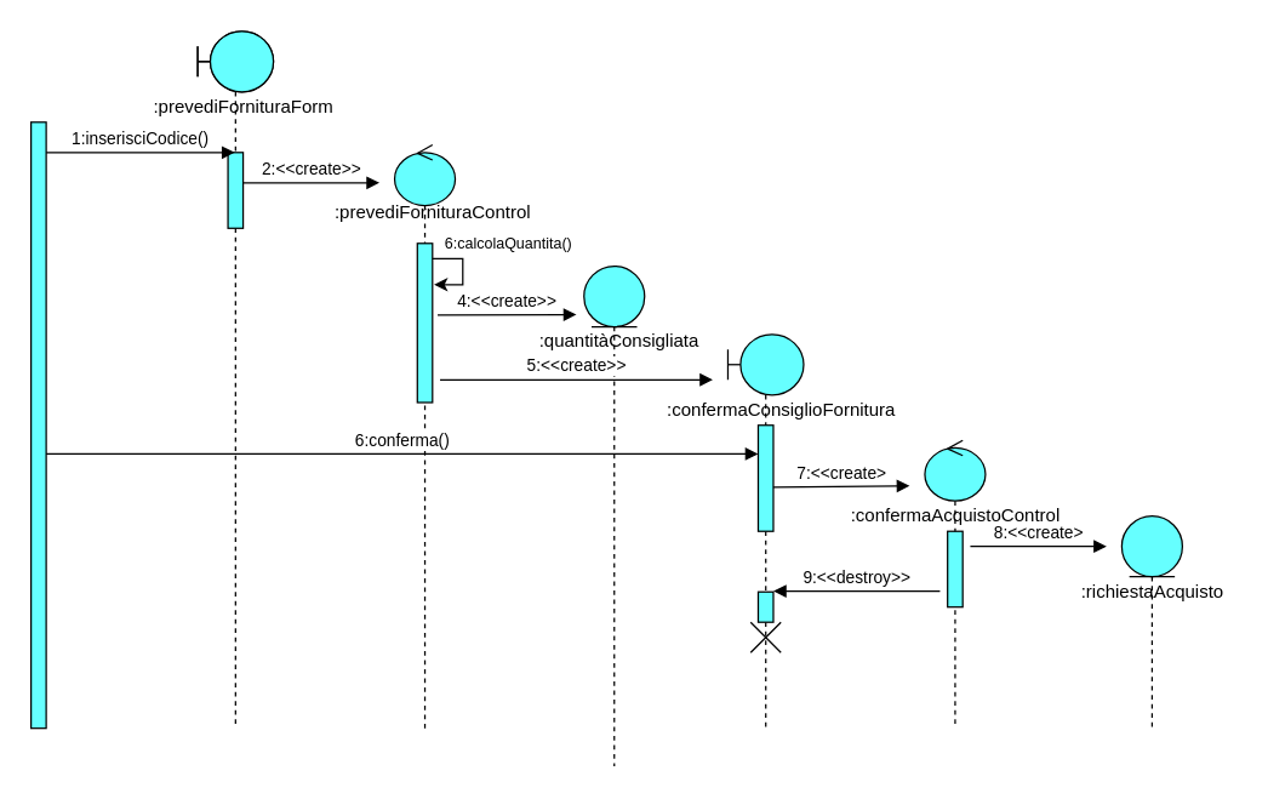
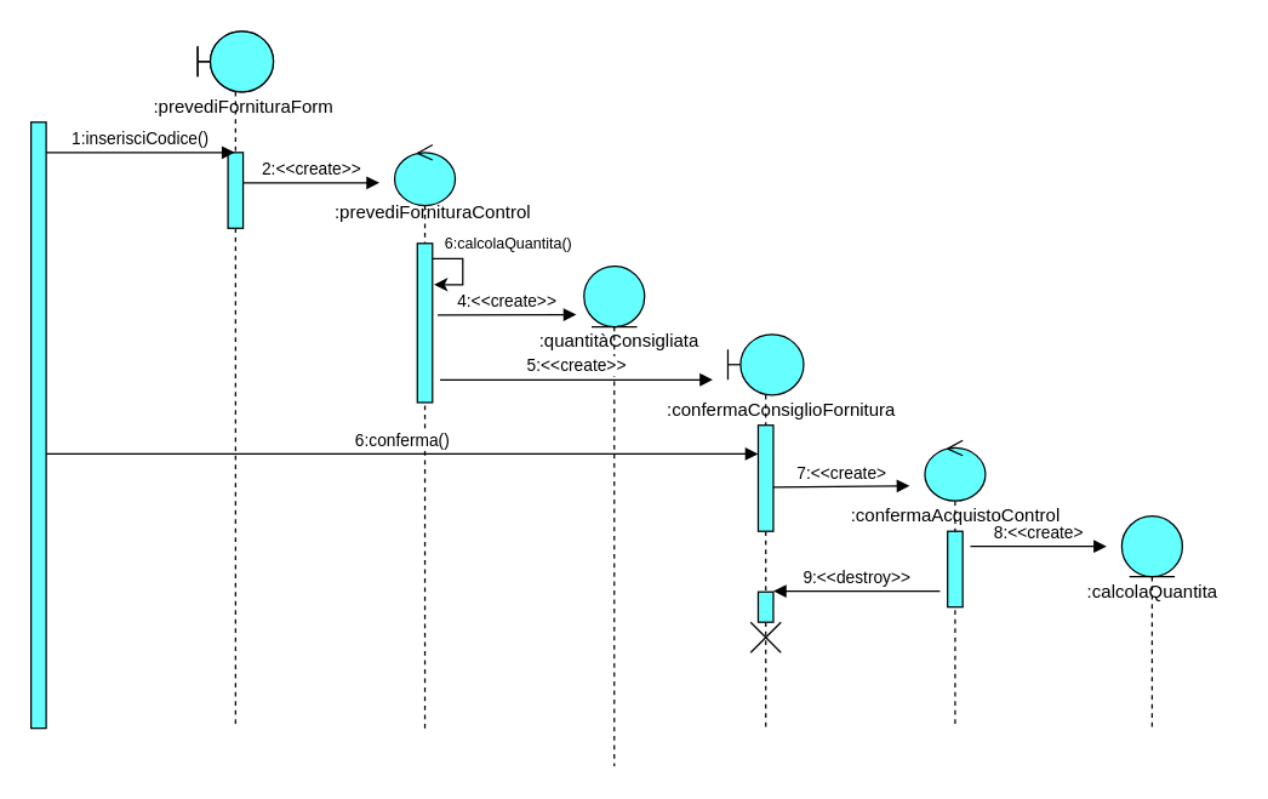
  <mxCell id="0" />
  <mxCell id="1" parent="0" />
  <mxCell id="2" value="" style="html=1;points=[];perimeter=orthogonalPerimeter;fillColor=#66FFFF;" parent="1" vertex="1"><mxGeometry x="20" y="80" width="10" height="400" as="geometry" /></mxCell>
  <mxCell id="3" value="" style="shape=umlBoundary;whiteSpace=wrap;html=1;fillColor=#66FFFF;" parent="1" vertex="1"><mxGeometry x="130" y="20" width="50" height="40" as="geometry" /></mxCell>
  <mxCell id="4" value=":prevediFornituraForm" style="text;html=1;align=center;verticalAlign=middle;resizable=0;points=[];autosize=1;" parent="1" vertex="1"><mxGeometry x="95" y="60" width="130" height="20" as="geometry" /></mxCell>
  <mxCell id="5" value="" style="shape=umlLifeline;participant=umlBoundary;perimeter=lifelinePerimeter;whiteSpace=wrap;html=1;container=1;collapsible=0;recursiveResize=0;verticalAlign=top;spacingTop=36;outlineConnect=0;fillColor=#66FFFF;" parent="1" vertex="1"><mxGeometry x="130" y="20" width="50" height="460" as="geometry" /></mxCell>
  <mxCell id="6" value="" style="html=1;points=[];perimeter=orthogonalPerimeter;fillColor=#66FFFF;" parent="5" vertex="1"><mxGeometry x="20" y="80" width="10" height="50" as="geometry" /></mxCell>
  <mxCell id="7" value="1:inserisciCodice()" style="html=1;verticalAlign=bottom;endArrow=block;" parent="1" target="5" edge="1"><mxGeometry width="80" relative="1" as="geometry"><mxPoint x="30" y="100" as="sourcePoint" /><mxPoint x="110" y="100" as="targetPoint" /></mxGeometry></mxCell>
  <mxCell id="8" value="" style="shape=umlLifeline;participant=umlControl;perimeter=lifelinePerimeter;whiteSpace=wrap;html=1;container=1;collapsible=0;recursiveResize=0;verticalAlign=top;spacingTop=36;outlineConnect=0;fillColor=#66FFFF;" parent="1" vertex="1"><mxGeometry x="260" y="95" width="40" height="385" as="geometry" /></mxCell>
  <mxCell id="9" value="" style="html=1;points=[];perimeter=orthogonalPerimeter;fillColor=#66FFFF;" parent="8" vertex="1"><mxGeometry x="15" y="65" width="10" height="105" as="geometry" /></mxCell>
  <mxCell id="10" style="edgeStyle=orthogonalEdgeStyle;rounded=0;orthogonalLoop=1;jettySize=auto;html=1;entryX=1.1;entryY=0.259;entryDx=0;entryDy=0;entryPerimeter=0;" edge="1" parent="8" source="9" target="9"><mxGeometry relative="1" as="geometry"><Array as="points"><mxPoint x="45" y="75" /><mxPoint x="45" y="92" /></Array></mxGeometry></mxCell>
  <mxCell id="11" value="2:&amp;lt;&amp;lt;create&amp;gt;&amp;gt;" style="html=1;verticalAlign=bottom;endArrow=block;" parent="1" edge="1"><mxGeometry width="80" relative="1" as="geometry"><mxPoint x="160" y="120" as="sourcePoint" /><mxPoint x="250" y="120" as="targetPoint" /></mxGeometry></mxCell>
  <mxCell id="12" value=":prevediFornituraControl" style="text;html=1;align=center;verticalAlign=middle;resizable=0;points=[];autosize=1;" parent="1" vertex="1"><mxGeometry x="210" y="130" width="150" height="20" as="geometry" /></mxCell>
  <mxCell id="13" value="4:&amp;lt;&amp;lt;create&amp;gt;&amp;gt;" style="html=1;verticalAlign=bottom;endArrow=block;exitX=1.34;exitY=0.45;exitDx=0;exitDy=0;exitPerimeter=0;" parent="1" source="9" edge="1"><mxGeometry width="80" relative="1" as="geometry"><mxPoint x="290" y="170" as="sourcePoint" /><mxPoint x="380" y="207" as="targetPoint" /></mxGeometry></mxCell>
  <mxCell id="14" value="" style="shape=umlLifeline;participant=umlEntity;perimeter=lifelinePerimeter;whiteSpace=wrap;html=1;container=1;collapsible=0;recursiveResize=0;verticalAlign=top;spacingTop=36;outlineConnect=0;fillColor=#66FFFF;" parent="1" vertex="1"><mxGeometry x="385" y="175" width="40" height="330" as="geometry" /></mxCell>
  <mxCell id="15" value=":quantitàConsigliata" style="text;html=1;align=center;verticalAlign=middle;resizable=0;points=[];autosize=1;" parent="14" vertex="1"><mxGeometry x="-37.5" y="40" width="120" height="20" as="geometry" /></mxCell>
  <mxCell id="16" value="5:&amp;lt;&amp;lt;create&amp;gt;&amp;gt;" style="html=1;verticalAlign=bottom;endArrow=block;" parent="1" edge="1"><mxGeometry width="80" relative="1" as="geometry"><mxPoint x="290" y="250" as="sourcePoint" /><mxPoint x="470" y="250" as="targetPoint" /></mxGeometry></mxCell>
  <mxCell id="17" value="" style="shape=umlLifeline;participant=umlBoundary;perimeter=lifelinePerimeter;whiteSpace=wrap;html=1;container=1;collapsible=0;recursiveResize=0;verticalAlign=top;spacingTop=36;outlineConnect=0;fillColor=#66FFFF;" parent="1" vertex="1"><mxGeometry x="480" y="220" width="50" height="260" as="geometry" /></mxCell>
  <mxCell id="18" value="" style="html=1;points=[];perimeter=orthogonalPerimeter;fillColor=#66FFFF;" parent="17" vertex="1"><mxGeometry x="20" y="60" width="10" height="70" as="geometry" /></mxCell>
  <mxCell id="19" value="" style="html=1;points=[];perimeter=orthogonalPerimeter;fillColor=#66FFFF;" parent="17" vertex="1"><mxGeometry x="20" y="170" width="10" height="20" as="geometry" /></mxCell>
  <mxCell id="20" value="" style="shape=umlDestroy;fillColor=#66FFFF;" parent="17" vertex="1"><mxGeometry x="15" y="190" width="20" height="20" as="geometry" /></mxCell>
  <mxCell id="21" value=":confermaConsiglioFornitura" style="text;html=1;align=center;verticalAlign=middle;resizable=0;points=[];autosize=1;" parent="1" vertex="1"><mxGeometry x="430" y="260" width="170" height="20" as="geometry" /></mxCell>
  <mxCell id="22" value="6:conferma()" style="html=1;verticalAlign=bottom;endArrow=block;" parent="1" edge="1"><mxGeometry width="80" relative="1" as="geometry"><mxPoint x="30" y="299" as="sourcePoint" /><mxPoint x="500" y="299" as="targetPoint" /></mxGeometry></mxCell>
  <mxCell id="23" value="7:&amp;lt;&amp;lt;create&amp;gt;" style="html=1;verticalAlign=bottom;endArrow=block;" parent="1" edge="1"><mxGeometry width="80" relative="1" as="geometry"><mxPoint x="510" y="321" as="sourcePoint" /><mxPoint x="600" y="320" as="targetPoint" /></mxGeometry></mxCell>
  <mxCell id="24" value="" style="shape=umlLifeline;participant=umlControl;perimeter=lifelinePerimeter;whiteSpace=wrap;html=1;container=1;collapsible=0;recursiveResize=0;verticalAlign=top;spacingTop=36;outlineConnect=0;fillColor=#66FFFF;" parent="1" vertex="1"><mxGeometry x="610" y="290" width="40" height="190" as="geometry" /></mxCell>
  <mxCell id="25" value="" style="html=1;points=[];perimeter=orthogonalPerimeter;fillColor=#66FFFF;" parent="24" vertex="1"><mxGeometry x="15" y="60" width="10" height="50" as="geometry" /></mxCell>
  <mxCell id="26" value=":confermaAcquistoControl" style="text;html=1;align=center;verticalAlign=middle;resizable=0;points=[];autosize=1;" parent="1" vertex="1"><mxGeometry x="555" y="330" width="150" height="20" as="geometry" /></mxCell>
  <mxCell id="27" value="" style="shape=umlLifeline;participant=umlEntity;perimeter=lifelinePerimeter;whiteSpace=wrap;html=1;container=1;collapsible=0;recursiveResize=0;verticalAlign=top;spacingTop=36;outlineConnect=0;fillColor=#66FFFF;" parent="1" vertex="1"><mxGeometry x="740" y="340" width="40" height="140" as="geometry" /></mxCell>
  <mxCell id="28" value="8:&amp;lt;&amp;lt;create&amp;gt;" style="html=1;verticalAlign=bottom;endArrow=block;" parent="1" edge="1"><mxGeometry width="80" relative="1" as="geometry"><mxPoint x="640" y="360" as="sourcePoint" /><mxPoint x="730" y="360" as="targetPoint" /></mxGeometry></mxCell>
- <mxCell id="29" value=":richiestaAcquisto" style="text;html=1;align=center;verticalAlign=middle;resizable=0;points=[];autosize=1;" parent="1" vertex="1"><mxGeometry x="705" y="380" width="110" height="20" as="geometry" /></mxCell>
+ <mxCell id="29" value=":calcolaQuantita" style="text;html=1;align=center;verticalAlign=middle;resizable=0;points=[];autosize=1;" parent="1" vertex="1"><mxGeometry x="705" y="380" width="110" height="20" as="geometry" /></mxCell>
  <mxCell id="30" value="9:&amp;lt;&amp;lt;destroy&amp;gt;&amp;gt;" style="html=1;verticalAlign=bottom;endArrow=block;" parent="1" edge="1"><mxGeometry width="80" relative="1" as="geometry"><mxPoint x="620" y="389.5" as="sourcePoint" /><mxPoint x="510" y="389.5" as="targetPoint" /></mxGeometry></mxCell>
  <mxCell id="31" value="&lt;font size=&quot;1&quot;&gt;6:calcolaQuantita()&lt;/font&gt;" style="text;html=1;align=center;verticalAlign=middle;resizable=0;points=[];autosize=1;" vertex="1" parent="1"><mxGeometry x="285" y="150" width="100" height="20" as="geometry" /></mxCell>
